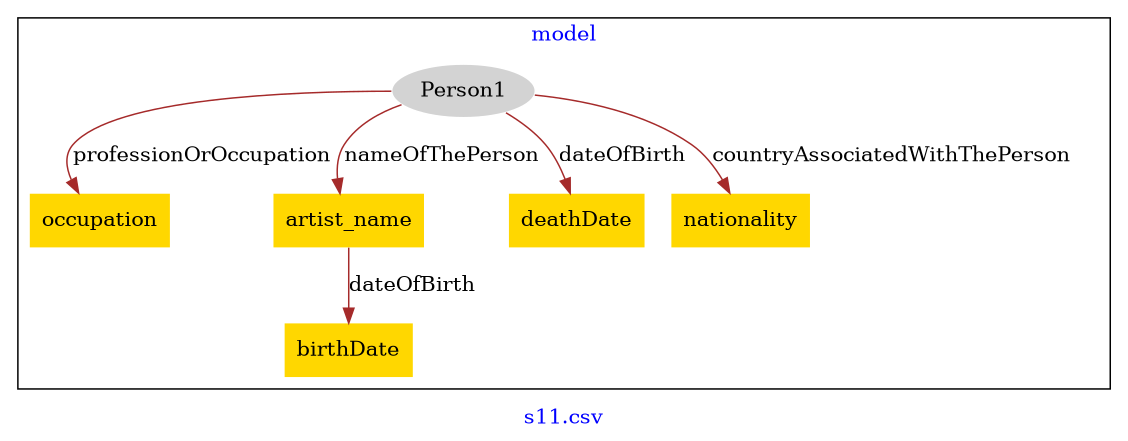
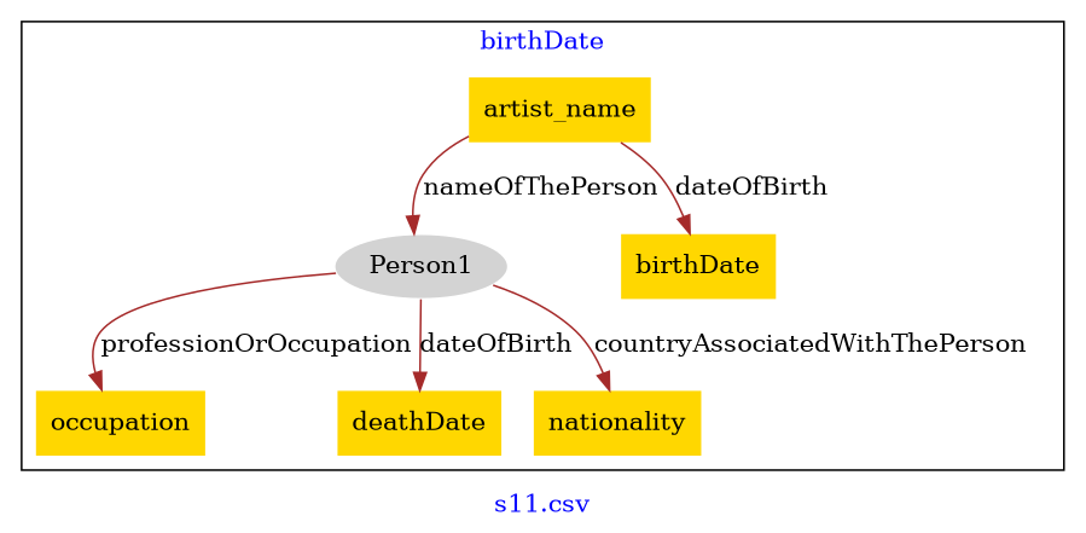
  digraph {
    fontcolor=blue
    label="s11.csv"
    remincross=true
    node [fillcolor=gold style=filled shape=plaintext]
    edge [color=brown fontcolor=black]
    n1 [color=white fillcolor=lightgray label=Person1 shape=""]
    n2 [label=occupation]
    n3 [label=birthDate]
    n4 [label=artist_name]
    n5 [label=deathDate]
    n6 [label=nationality]
    subgraph cluster_1 {
-     label=model
+     label=birthDate
      n1
      n2
      n3
      n4
      n5
      n6
    }
    n1 -> n2 [label=professionOrOccupation]
-   n1 -> n4 [label=nameOfThePerson]
+   n4 -> n1 [label=nameOfThePerson]
    n1 -> n5 [label=dateOfBirth]
    n1 -> n6 [label=countryAssociatedWithThePerson]
    n4 -> n3 [label=dateOfBirth]
  }
